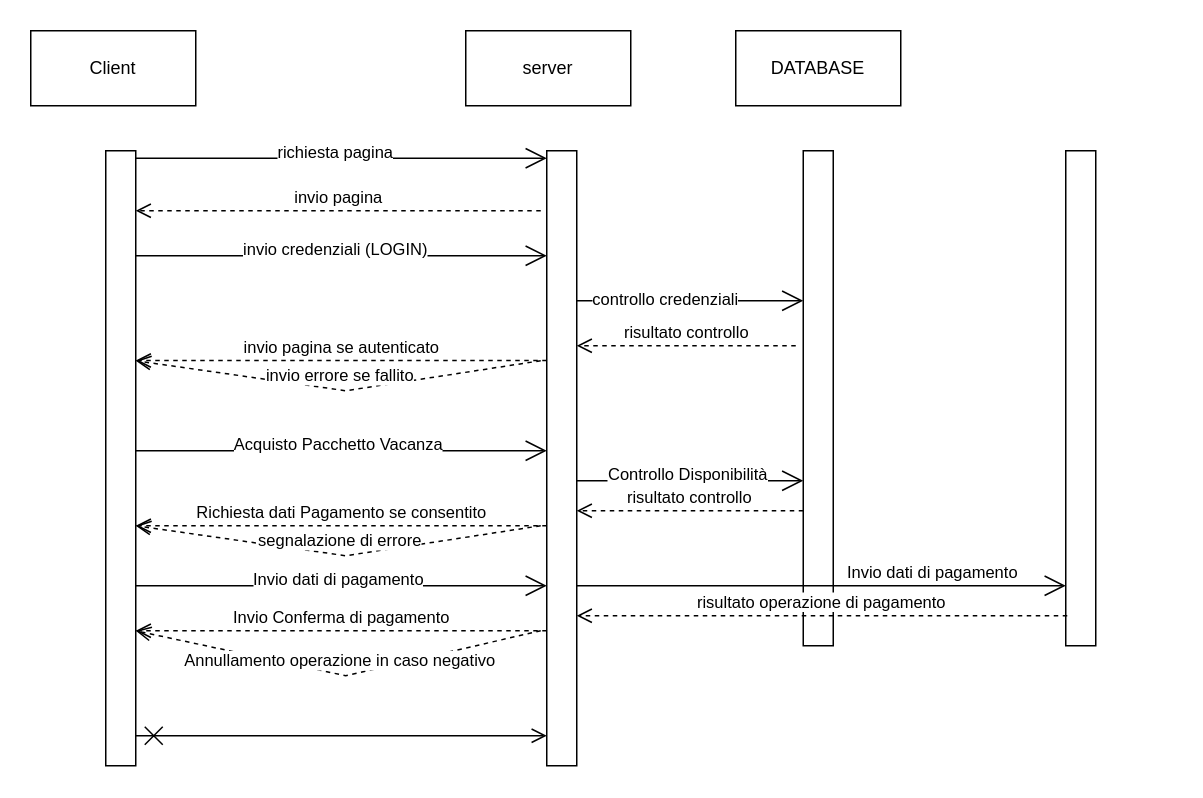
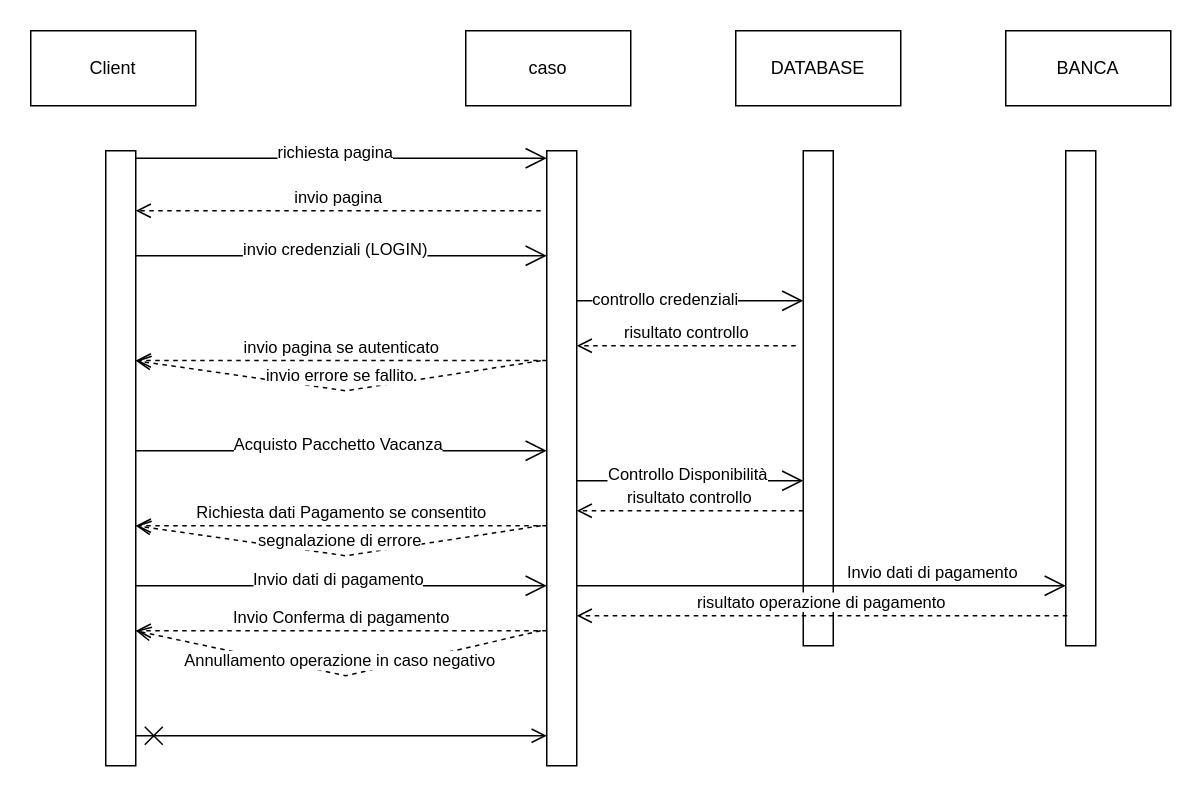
  <mxCell id="0" />
  <mxCell id="1" parent="0" />
  <mxCell id="2" value="Client" style="html=1;whiteSpace=wrap;" parent="1" vertex="1"><mxGeometry x="20" y="20" width="110" height="50" as="geometry" /></mxCell>
- <mxCell id="3" value="server" style="html=1;whiteSpace=wrap;" parent="1" vertex="1"><mxGeometry x="310" y="20" width="110" height="50" as="geometry" /></mxCell>
+ <mxCell id="3" value="caso" style="html=1;whiteSpace=wrap;" parent="1" vertex="1"><mxGeometry x="310" y="20" width="110" height="50" as="geometry" /></mxCell>
  <mxCell id="4" value="" style="html=1;points=[[0,0,0,0,5],[0,1,0,0,-5],[1,0,0,0,5],[1,1,0,0,-5]];perimeter=orthogonalPerimeter;outlineConnect=0;targetShapes=umlLifeline;portConstraint=eastwest;newEdgeStyle={&quot;curved&quot;:0,&quot;rounded&quot;:0};" parent="1" vertex="1"><mxGeometry x="70" y="100" width="20" height="410" as="geometry" /></mxCell>
  <mxCell id="5" value="" style="html=1;points=[[0,0,0,0,5],[0,1,0,0,-5],[1,0,0,0,5],[1,1,0,0,-5]];perimeter=orthogonalPerimeter;outlineConnect=0;targetShapes=umlLifeline;portConstraint=eastwest;newEdgeStyle={&quot;curved&quot;:0,&quot;rounded&quot;:0};" parent="1" vertex="1"><mxGeometry x="364" y="100" width="20" height="410" as="geometry" /></mxCell>
  <mxCell id="6" value="" style="endArrow=open;endFill=1;endSize=12;html=1;rounded=0;exitX=1;exitY=0;exitDx=0;exitDy=5;exitPerimeter=0;" parent="1" source="4" target="5" edge="1"><mxGeometry width="160" relative="1" as="geometry"><mxPoint x="420" y="230" as="sourcePoint" /><mxPoint x="580" y="230" as="targetPoint" /></mxGeometry></mxCell>
  <mxCell id="7" value="richiesta pagina" style="edgeLabel;html=1;align=center;verticalAlign=middle;resizable=0;points=[];" parent="6" vertex="1" connectable="0"><mxGeometry x="-0.038" y="5" relative="1" as="geometry"><mxPoint as="offset" /></mxGeometry></mxCell>
  <mxCell id="8" value="invio pagina" style="html=1;verticalAlign=bottom;endArrow=open;dashed=1;endSize=8;curved=0;rounded=0;" parent="1" target="4" edge="1"><mxGeometry relative="1" as="geometry"><mxPoint x="360" y="140" as="sourcePoint" /><mxPoint x="460" y="230" as="targetPoint" /></mxGeometry></mxCell>
  <mxCell id="9" value="" style="endArrow=open;endFill=1;endSize=12;html=1;rounded=0;" parent="1" source="4" target="5" edge="1"><mxGeometry width="160" relative="1" as="geometry"><mxPoint x="230" y="190" as="sourcePoint" /><mxPoint x="370" y="190" as="targetPoint" /><Array as="points"><mxPoint x="280" y="170" /></Array></mxGeometry></mxCell>
  <mxCell id="10" value="invio credenziali (LOGIN)" style="edgeLabel;html=1;align=center;verticalAlign=middle;resizable=0;points=[];" parent="9" vertex="1" connectable="0"><mxGeometry x="-0.038" y="5" relative="1" as="geometry"><mxPoint as="offset" /></mxGeometry></mxCell>
  <mxCell id="11" value="DATABASE" style="html=1;whiteSpace=wrap;" parent="1" vertex="1"><mxGeometry x="490" y="20" width="110" height="50" as="geometry" /></mxCell>
  <mxCell id="12" value="" style="html=1;points=[[0,0,0,0,5],[0,1,0,0,-5],[1,0,0,0,5],[1,1,0,0,-5]];perimeter=orthogonalPerimeter;outlineConnect=0;targetShapes=umlLifeline;portConstraint=eastwest;newEdgeStyle={&quot;curved&quot;:0,&quot;rounded&quot;:0};" parent="1" vertex="1"><mxGeometry x="535" y="100" width="20" height="330" as="geometry" /></mxCell>
  <mxCell id="13" value="" style="endArrow=open;endFill=1;endSize=12;html=1;rounded=0;" parent="1" source="5" target="12" edge="1"><mxGeometry width="160" relative="1" as="geometry"><mxPoint x="390" y="200" as="sourcePoint" /><mxPoint x="530" y="200" as="targetPoint" /><Array as="points"><mxPoint x="490" y="200" /><mxPoint x="500" y="200" /></Array></mxGeometry></mxCell>
  <mxCell id="14" value="controllo credenziali" style="edgeLabel;html=1;align=center;verticalAlign=middle;resizable=0;points=[];" parent="13" vertex="1" connectable="0"><mxGeometry x="-0.237" y="2" relative="1" as="geometry"><mxPoint as="offset" /></mxGeometry></mxCell>
  <mxCell id="15" value="risultato controllo" style="html=1;verticalAlign=bottom;endArrow=open;dashed=1;endSize=8;curved=0;rounded=0;" parent="1" target="5" edge="1"><mxGeometry relative="1" as="geometry"><mxPoint x="530" y="230" as="sourcePoint" /><mxPoint x="210" y="240" as="targetPoint" /><Array as="points"><mxPoint x="500" y="230" /><mxPoint x="460" y="230" /></Array></mxGeometry></mxCell>
  <mxCell id="16" value="invio pagina se autenticato" style="html=1;verticalAlign=bottom;endArrow=open;dashed=1;endSize=8;curved=0;rounded=0;entryX=1;entryY=0.341;entryDx=0;entryDy=0;entryPerimeter=0;" parent="1" source="5" target="4" edge="1"><mxGeometry relative="1" as="geometry"><mxPoint x="110" y="250" as="sourcePoint" /><mxPoint x="120" y="240" as="targetPoint" /></mxGeometry></mxCell>
  <mxCell id="17" value="" style="endArrow=open;startArrow=cross;endFill=0;startFill=0;endSize=8;startSize=10;html=1;rounded=0;exitX=1;exitY=1;exitDx=0;exitDy=-5;exitPerimeter=0;" parent="1" edge="1"><mxGeometry width="160" relative="1" as="geometry"><mxPoint x="90" y="490" as="sourcePoint" /><mxPoint x="364" y="490" as="targetPoint" /><Array as="points"><mxPoint x="250" y="490" /></Array></mxGeometry></mxCell>
  <mxCell id="18" value="invio errore se fallito" style="html=1;verticalAlign=bottom;endArrow=open;dashed=1;endSize=8;curved=0;rounded=0;" parent="1" edge="1"><mxGeometry relative="1" as="geometry"><mxPoint x="360" y="240" as="sourcePoint" /><mxPoint x="90" y="240" as="targetPoint" /><Array as="points"><mxPoint x="230" y="260" /></Array></mxGeometry></mxCell>
  <mxCell id="19" value="" style="endArrow=open;endFill=1;endSize=12;html=1;rounded=0;" parent="1" edge="1"><mxGeometry width="160" relative="1" as="geometry"><mxPoint x="90" y="300" as="sourcePoint" /><mxPoint x="364" y="300" as="targetPoint" /></mxGeometry></mxCell>
  <mxCell id="20" value="Acquisto Pacchetto Vacanza" style="edgeLabel;html=1;align=center;verticalAlign=middle;resizable=0;points=[];" parent="19" vertex="1" connectable="0"><mxGeometry x="-0.038" y="5" relative="1" as="geometry"><mxPoint x="2" as="offset" /></mxGeometry></mxCell>
  <mxCell id="21" value="" style="endArrow=open;endFill=1;endSize=12;html=1;rounded=0;exitX=1;exitY=0;exitDx=0;exitDy=5;exitPerimeter=0;" parent="1" edge="1"><mxGeometry width="160" relative="1" as="geometry"><mxPoint x="384" y="320" as="sourcePoint" /><mxPoint x="535" y="320" as="targetPoint" /></mxGeometry></mxCell>
  <mxCell id="22" value="Controllo Disponibilità" style="edgeLabel;html=1;align=center;verticalAlign=middle;resizable=0;points=[];" parent="21" vertex="1" connectable="0"><mxGeometry x="-0.038" y="5" relative="1" as="geometry"><mxPoint as="offset" /></mxGeometry></mxCell>
  <mxCell id="23" value="risultato controllo" style="html=1;verticalAlign=bottom;endArrow=open;dashed=1;endSize=8;curved=0;rounded=0;" parent="1" edge="1"><mxGeometry relative="1" as="geometry"><mxPoint x="535" y="340" as="sourcePoint" /><mxPoint x="384" y="340" as="targetPoint" /><Array as="points"><mxPoint x="460" y="340" /></Array></mxGeometry></mxCell>
  <mxCell id="24" value="segnalazione di errore" style="html=1;verticalAlign=bottom;endArrow=open;dashed=1;endSize=8;curved=0;rounded=0;" parent="1" edge="1"><mxGeometry relative="1" as="geometry"><mxPoint x="360" y="350" as="sourcePoint" /><mxPoint x="90" y="350" as="targetPoint" /><Array as="points"><mxPoint x="230" y="370" /></Array></mxGeometry></mxCell>
+ <mxCell id="25" value="BANCA" style="html=1;whiteSpace=wrap;" vertex="1" parent="1"><mxGeometry x="670" y="20" width="110" height="50" as="geometry" /></mxCell>
  <mxCell id="26" value="" style="html=1;points=[[0,0,0,0,5],[0,1,0,0,-5],[1,0,0,0,5],[1,1,0,0,-5]];perimeter=orthogonalPerimeter;outlineConnect=0;targetShapes=umlLifeline;portConstraint=eastwest;newEdgeStyle={&quot;curved&quot;:0,&quot;rounded&quot;:0};" vertex="1" parent="1"><mxGeometry x="710" y="100" width="20" height="330" as="geometry" /></mxCell>
  <mxCell id="27" value="Richiesta dati Pagamento se consentito" style="html=1;verticalAlign=bottom;endArrow=open;dashed=1;endSize=8;curved=0;rounded=0;" edge="1" parent="1"><mxGeometry relative="1" as="geometry"><mxPoint x="364" y="350" as="sourcePoint" /><mxPoint x="90" y="350" as="targetPoint" /></mxGeometry></mxCell>
  <mxCell id="28" value="" style="endArrow=open;endFill=1;endSize=12;html=1;rounded=0;" edge="1" parent="1"><mxGeometry width="160" relative="1" as="geometry"><mxPoint x="90" y="390" as="sourcePoint" /><mxPoint x="364" y="390" as="targetPoint" /><Array as="points"><mxPoint x="136" y="390" /></Array></mxGeometry></mxCell>
  <mxCell id="29" value="Invio dati di pagamento" style="edgeLabel;html=1;align=center;verticalAlign=middle;resizable=0;points=[];" vertex="1" connectable="0" parent="28"><mxGeometry x="-0.038" y="5" relative="1" as="geometry"><mxPoint x="2" as="offset" /></mxGeometry></mxCell>
  <mxCell id="30" value="" style="endArrow=open;endFill=1;endSize=12;html=1;rounded=0;" edge="1" parent="1" target="26"><mxGeometry width="160" relative="1" as="geometry"><mxPoint x="384" y="390" as="sourcePoint" /><mxPoint x="658" y="390" as="targetPoint" /><Array as="points"><mxPoint x="430" y="390" /></Array></mxGeometry></mxCell>
  <mxCell id="31" value="Invio dati di pagamento" style="edgeLabel;html=1;align=center;verticalAlign=middle;resizable=0;points=[];" vertex="1" connectable="0" parent="30"><mxGeometry x="-0.038" y="5" relative="1" as="geometry"><mxPoint x="79" y="-5" as="offset" /></mxGeometry></mxCell>
  <mxCell id="32" value="risultato operazione di pagamento" style="html=1;verticalAlign=bottom;endArrow=open;dashed=1;endSize=8;curved=0;rounded=0;" edge="1" parent="1" target="5"><mxGeometry relative="1" as="geometry"><mxPoint x="711" y="410" as="sourcePoint" /><mxPoint x="560" y="410" as="targetPoint" /><Array as="points" /></mxGeometry></mxCell>
  <mxCell id="33" value="Invio Conferma di pagamento" style="html=1;verticalAlign=bottom;endArrow=open;dashed=1;endSize=8;curved=0;rounded=0;" edge="1" parent="1"><mxGeometry relative="1" as="geometry"><mxPoint x="364" y="420" as="sourcePoint" /><mxPoint x="90" y="420" as="targetPoint" /><Array as="points" /></mxGeometry></mxCell>
  <mxCell id="34" value="Annullamento operazione in caso negativo" style="html=1;verticalAlign=bottom;endArrow=open;dashed=1;endSize=8;curved=0;rounded=0;" edge="1" parent="1"><mxGeometry relative="1" as="geometry"><mxPoint x="360" y="420" as="sourcePoint" /><mxPoint x="90" y="420" as="targetPoint" /><Array as="points"><mxPoint x="230" y="450" /></Array></mxGeometry></mxCell>
